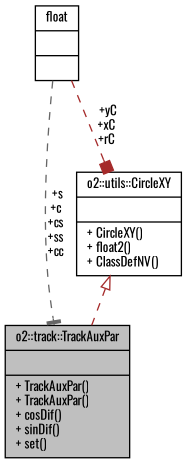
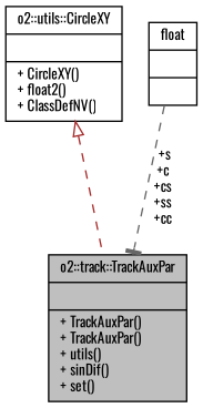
  digraph {
    fontname=Oswald
    node [color=black fontname=Oswald fontsize=10 shape=record]
    edge [color=brown fontname=Oswald fontsize=10 labelfontname=Helvetica labelfontsize=10 style=dashed]
-   n1 [fillcolor=grey75 fontcolor=black height=0.2 label="{o2::track::TrackAuxPar\n||+ TrackAuxPar()\l+ TrackAuxPar()\l+ cosDif()\l+ sinDif()\l+ set()\l}" style=filled width=0.4]
+   n1 [fillcolor=grey75 fontcolor=black height=0.2 label="{o2::track::TrackAuxPar\n||+ TrackAuxPar()\l+ TrackAuxPar()\l+ utils()\l+ sinDif()\l+ set()\l}" style=filled width=0.4]
    n2 [height=0.2 label="{o2::utils::CircleXY\n||+ CircleXY()\l+ float2()\l+ ClassDefNV()\l}" width=0.4]
    n3 [height=0.2 label="{float\n||}" width=0.4]
    n2 -> n1 [arrowtail=onormal dir=back]
    n3 -> n1 [arrowhead=tee color=gray40 label=" +s\n+c\n+cs\n+ss\n+cc"]
-   n3 -> n2 [arrowhead=box label=" +yC\n+xC\n+rC"]
  }
